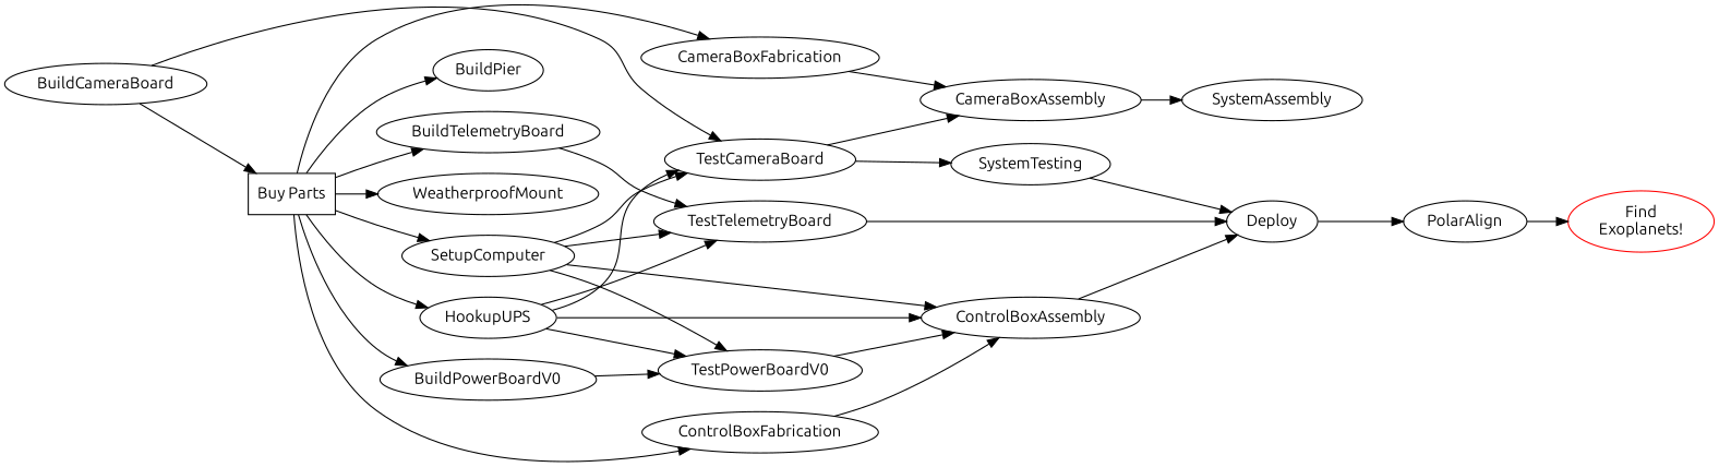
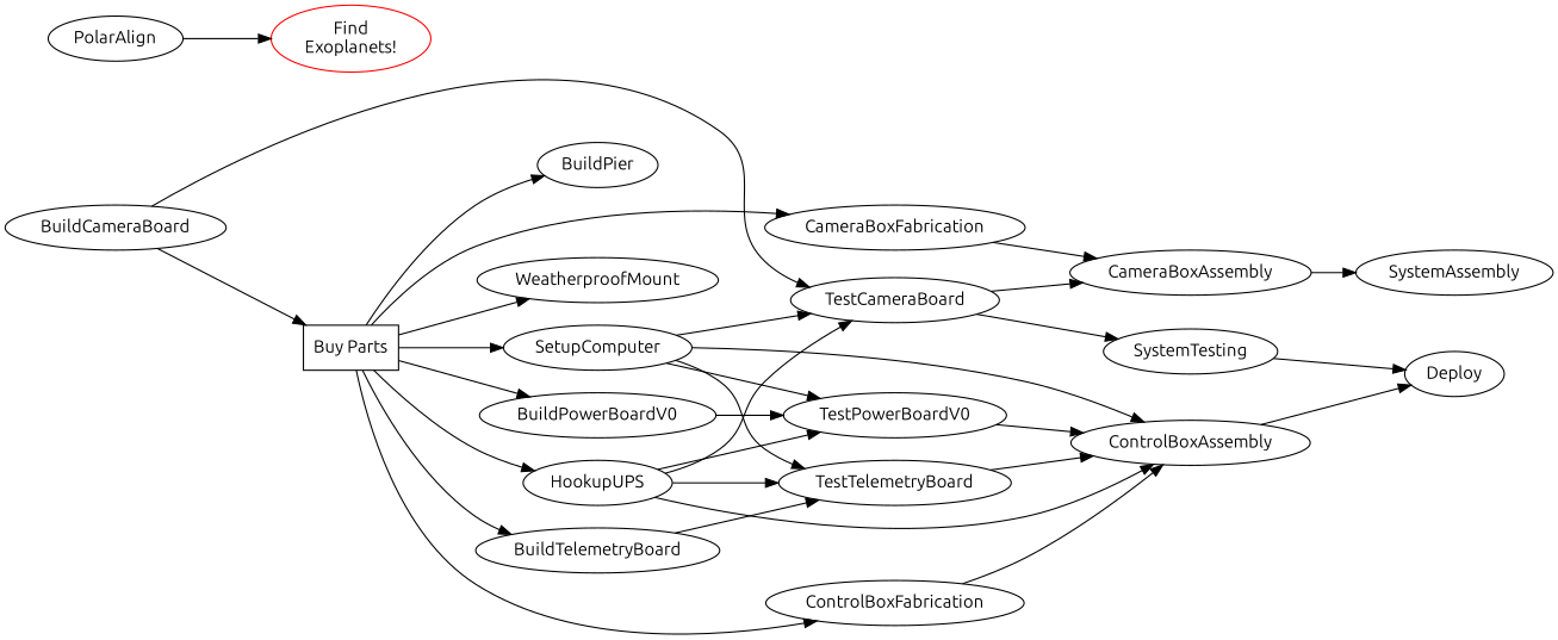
  digraph {
    fontname=Ubuntu
    rankdir=LR
    node [fontname=Ubuntu]
    edge [fontname=Ubuntu]
    n1 [label="Buy Parts" shape=box]
    SetupComputer
    HookupUPS
    BuildTelemetryBoard
    BuildPowerBoardV0
    CameraBoxFabrication
    ControlBoxFabrication
    BuildPier
    WeatherproofMount
    TestCameraBoard
    TestTelemetryBoard
    TestPowerBoardV0
    ControlBoxAssembly
    BuildCameraBoard
    CameraBoxAssembly
    SystemTesting
    Deploy
    SystemAssembly
    PolarAlign
    n20 [color=red label="Find\nExoplanets!"]
    n1 -> SetupComputer
    n1 -> HookupUPS
    n1 -> BuildTelemetryBoard
    n1 -> BuildPowerBoardV0
    n1 -> CameraBoxFabrication
    n1 -> ControlBoxFabrication
    n1 -> BuildPier
    n1 -> WeatherproofMount
    SetupComputer -> TestCameraBoard
    SetupComputer -> TestTelemetryBoard
    SetupComputer -> TestPowerBoardV0
    SetupComputer -> ControlBoxAssembly
    HookupUPS -> TestCameraBoard
    HookupUPS -> TestTelemetryBoard
    HookupUPS -> TestPowerBoardV0
    HookupUPS -> ControlBoxAssembly
    BuildTelemetryBoard -> TestTelemetryBoard
    BuildPowerBoardV0 -> TestPowerBoardV0
    CameraBoxFabrication -> CameraBoxAssembly
    ControlBoxFabrication -> ControlBoxAssembly
    TestCameraBoard -> CameraBoxAssembly
    TestCameraBoard -> SystemTesting
-   TestTelemetryBoard -> Deploy
+   TestTelemetryBoard -> ControlBoxAssembly
    TestPowerBoardV0 -> ControlBoxAssembly
    ControlBoxAssembly -> Deploy
    BuildCameraBoard -> n1
    BuildCameraBoard -> TestCameraBoard
    CameraBoxAssembly -> SystemAssembly
    SystemTesting -> Deploy
-   Deploy -> PolarAlign
    PolarAlign -> n20
  }
